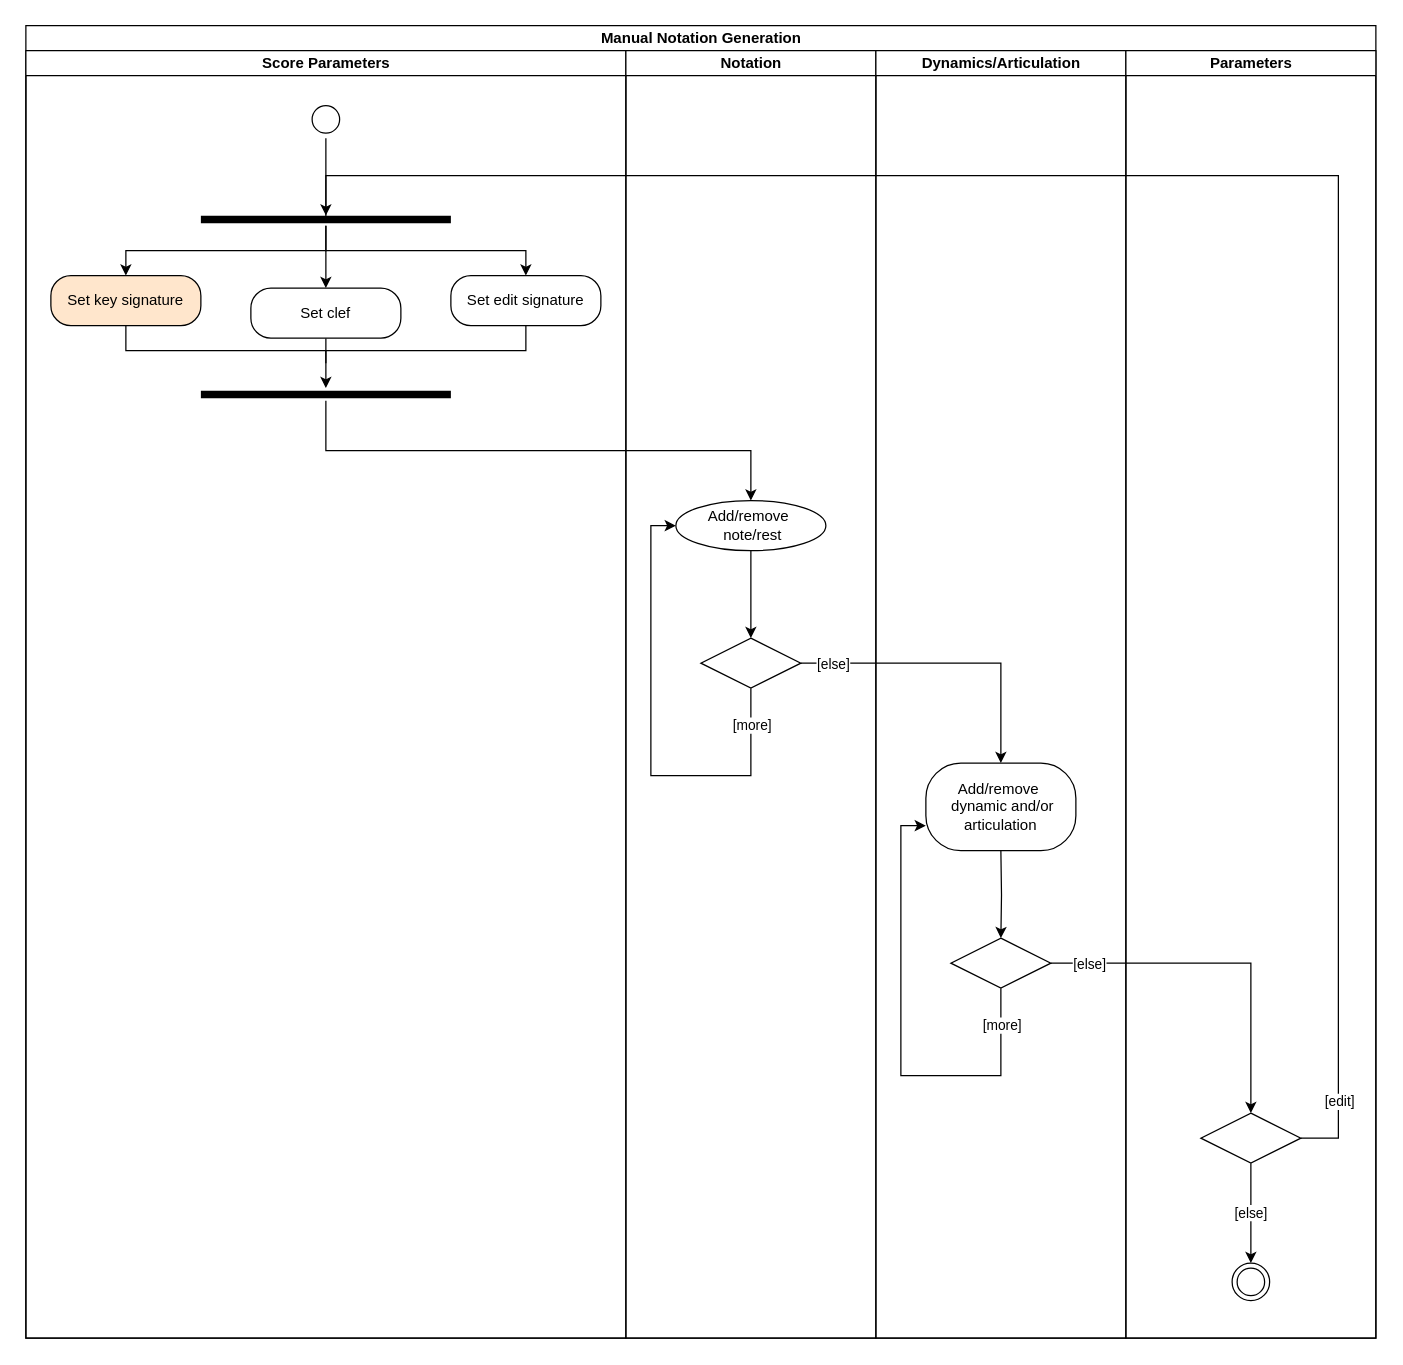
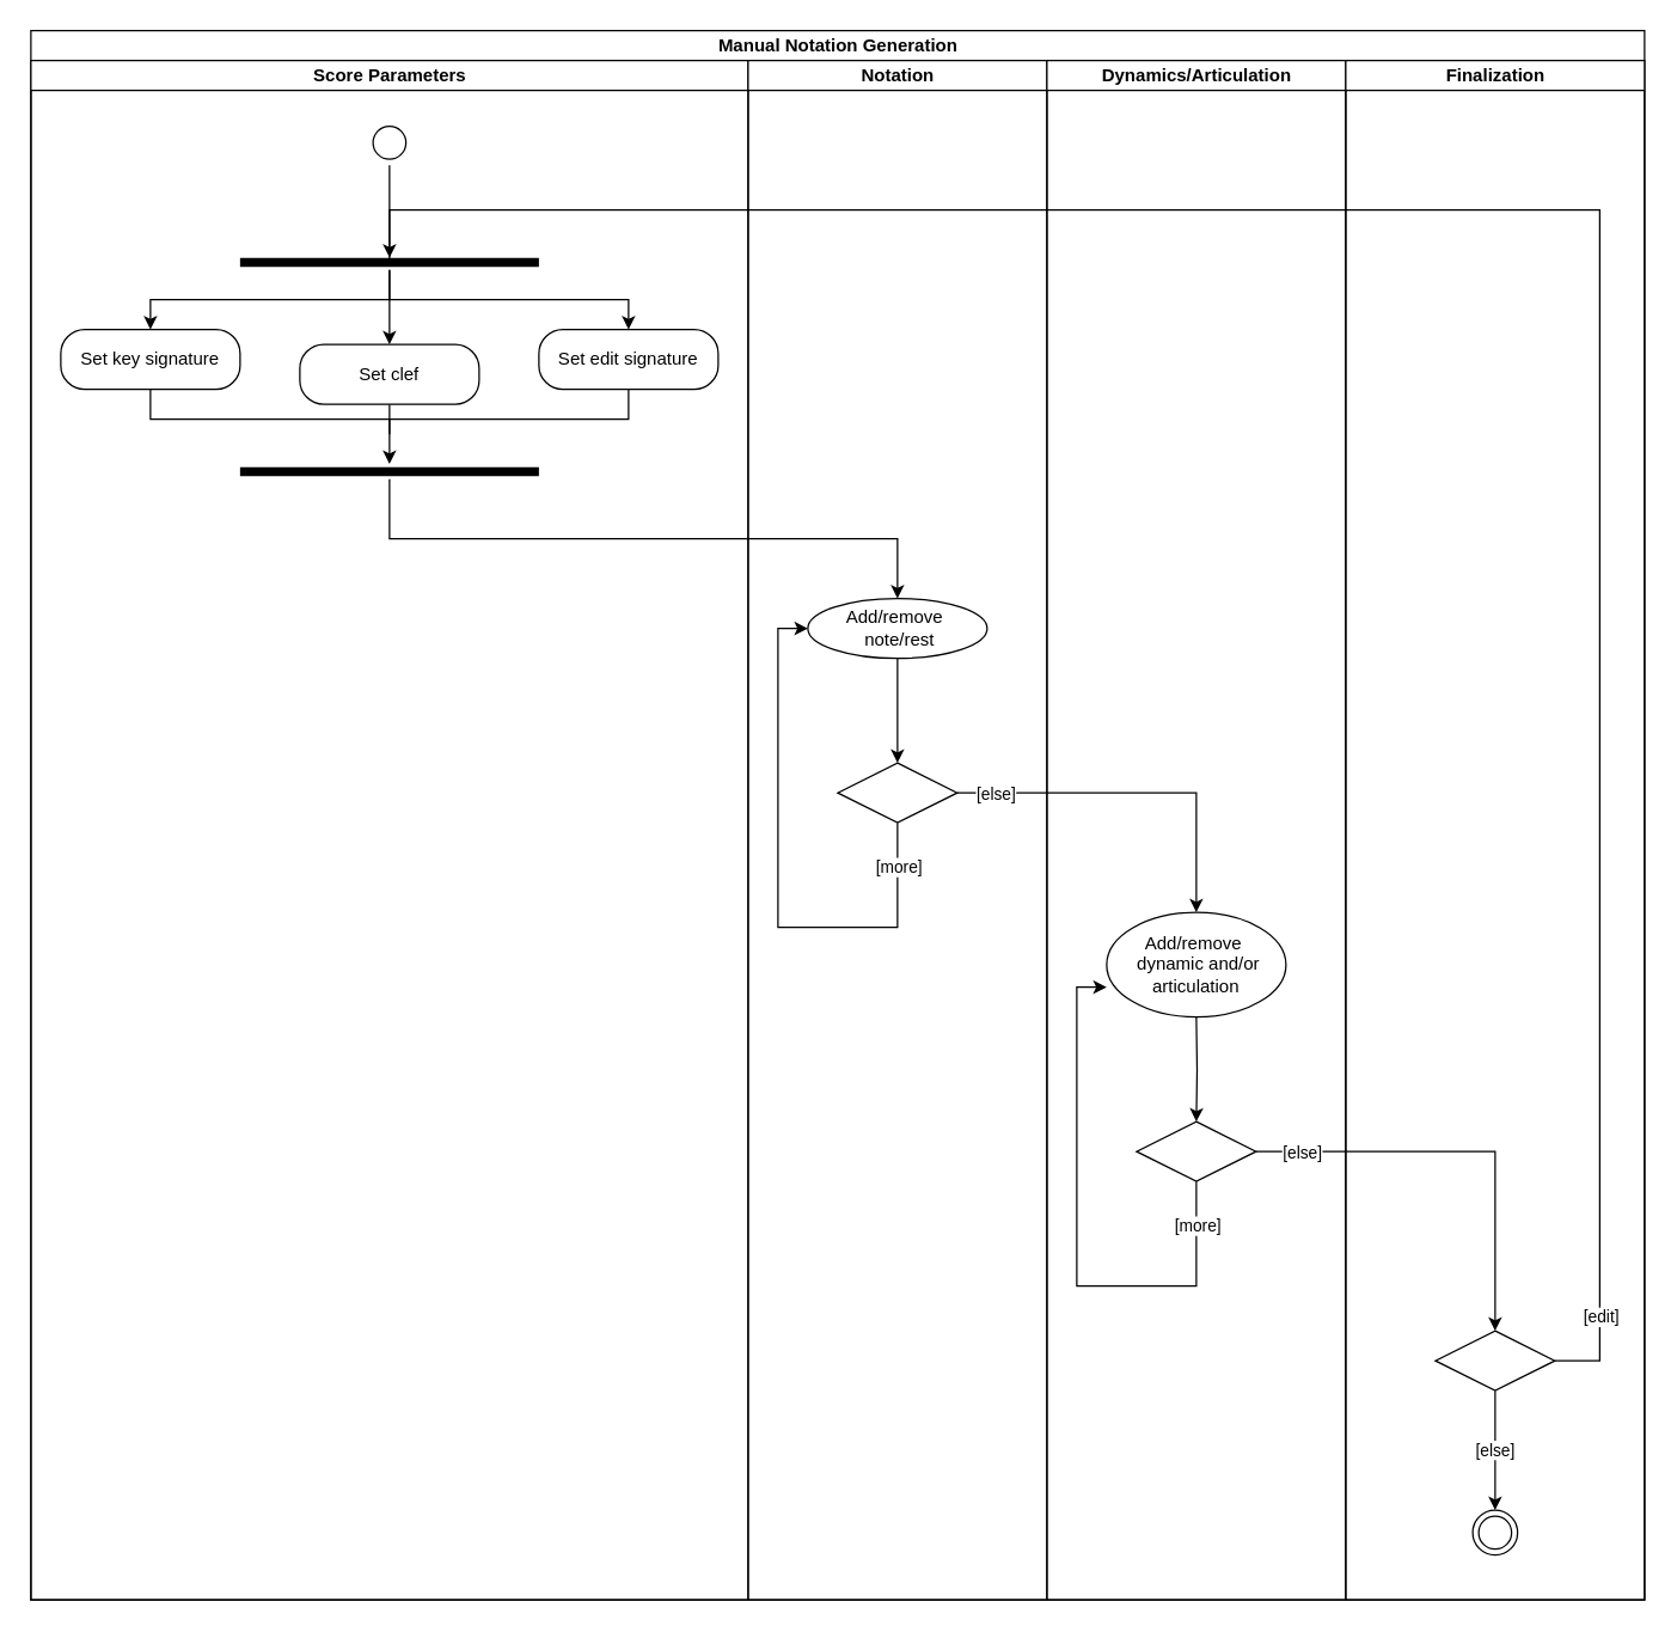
  <mxCell id="0" />
  <mxCell id="1" parent="0" />
  <mxCell id="2" value="Manual Notation Generation" style="swimlane;childLayout=stackLayout;resizeParent=1;resizeParentMax=0;startSize=20;html=1;" parent="1" vertex="1"><mxGeometry x="20" y="20" width="1080" height="1050" as="geometry" /></mxCell>
  <mxCell id="3" value="Score Parameters" style="swimlane;startSize=20;html=1;" parent="2" vertex="1"><mxGeometry y="20" width="480" height="1030" as="geometry" /></mxCell>
  <mxCell id="4" style="edgeStyle=orthogonalEdgeStyle;rounded=0;orthogonalLoop=1;jettySize=auto;html=1;exitX=0.5;exitY=1;exitDx=0;exitDy=0;endArrow=none;endFill=0;" edge="1" parent="3" source="5"><mxGeometry relative="1" as="geometry"><mxPoint x="240" y="250" as="targetPoint" /><Array as="points"><mxPoint x="80" y="240" /><mxPoint x="240" y="240" /></Array></mxGeometry></mxCell>
- <mxCell id="5" value="Set key signature" style="rounded=1;whiteSpace=wrap;html=1;arcSize=40;fillColor=#ffe6cc;" parent="3" vertex="1"><mxGeometry x="20" y="180" width="120" height="40" as="geometry" /></mxCell>
+ <mxCell id="5" value="Set key signature" style="rounded=1;whiteSpace=wrap;html=1;arcSize=40;" parent="3" vertex="1"><mxGeometry x="20" y="180" width="120" height="40" as="geometry" /></mxCell>
  <mxCell id="6" style="edgeStyle=orthogonalEdgeStyle;rounded=0;orthogonalLoop=1;jettySize=auto;html=1;endArrow=none;endFill=0;" edge="1" parent="3" source="7"><mxGeometry relative="1" as="geometry"><mxPoint x="240" y="240" as="targetPoint" /><Array as="points"><mxPoint x="400" y="240" /></Array></mxGeometry></mxCell>
  <mxCell id="7" value="Set edit signature" style="rounded=1;whiteSpace=wrap;html=1;arcSize=40;" parent="3" vertex="1"><mxGeometry x="340" y="180" width="120" height="40" as="geometry" /></mxCell>
  <mxCell id="8" style="edgeStyle=orthogonalEdgeStyle;rounded=0;orthogonalLoop=1;jettySize=auto;html=1;entryX=0.5;entryY=0;entryDx=0;entryDy=0;" parent="3" source="10" target="5" edge="1"><mxGeometry relative="1" as="geometry" /></mxCell>
  <mxCell id="9" style="edgeStyle=orthogonalEdgeStyle;rounded=0;orthogonalLoop=1;jettySize=auto;html=1;" parent="3" source="10" target="7" edge="1"><mxGeometry relative="1" as="geometry" /></mxCell>
  <mxCell id="10" value="" style="shape=line;html=1;strokeWidth=6;" parent="3" vertex="1"><mxGeometry x="140" y="130" width="200" height="10" as="geometry" /></mxCell>
  <mxCell id="11" value="" style="ellipse;html=1;shape=startState;" parent="3" vertex="1"><mxGeometry x="225" y="40" width="30" height="30" as="geometry" /></mxCell>
  <mxCell id="12" value="" style="shape=line;html=1;strokeWidth=6;" parent="3" vertex="1"><mxGeometry x="140" y="270" width="200" height="10" as="geometry" /></mxCell>
  <mxCell id="13" style="edgeStyle=orthogonalEdgeStyle;rounded=0;orthogonalLoop=1;jettySize=auto;html=1;entryX=0.5;entryY=0.186;entryDx=0;entryDy=0;entryPerimeter=0;" parent="3" source="11" target="10" edge="1"><mxGeometry relative="1" as="geometry" /></mxCell>
  <mxCell id="14" style="edgeStyle=orthogonalEdgeStyle;rounded=0;orthogonalLoop=1;jettySize=auto;html=1;exitX=0.5;exitY=0;exitDx=0;exitDy=0;endArrow=classic;endFill=1;entryX=0.5;entryY=0;entryDx=0;entryDy=0;" edge="1" parent="3" target="16"><mxGeometry relative="1" as="geometry"><mxPoint x="240" y="160" as="sourcePoint" /></mxGeometry></mxCell>
  <mxCell id="15" style="edgeStyle=orthogonalEdgeStyle;rounded=0;orthogonalLoop=1;jettySize=auto;html=1;exitX=0.5;exitY=1;exitDx=0;exitDy=0;" edge="1" parent="3" source="16" target="12"><mxGeometry relative="1" as="geometry" /></mxCell>
  <mxCell id="16" value="Set clef" style="rounded=1;whiteSpace=wrap;html=1;arcSize=40;" vertex="1" parent="3"><mxGeometry x="180" y="190" width="120" height="40" as="geometry" /></mxCell>
  <mxCell id="17" value="Notation" style="swimlane;startSize=20;html=1;fillColor=default;strokeColor=#000000;" parent="2" vertex="1"><mxGeometry x="480" y="20" width="200" height="1030" as="geometry" /></mxCell>
  <mxCell id="18" style="edgeStyle=orthogonalEdgeStyle;rounded=0;orthogonalLoop=1;jettySize=auto;html=1;entryX=0.5;entryY=0;entryDx=0;entryDy=0;" parent="17" source="19" target="22" edge="1"><mxGeometry relative="1" as="geometry" /></mxCell>
  <mxCell id="19" value="&lt;div&gt;Add/remove&amp;nbsp;&lt;/div&gt;&lt;div&gt;&amp;nbsp;note/rest&lt;/div&gt;" style="ellipse;whiteSpace=wrap;html=1;arcSize=40;" parent="17" vertex="1"><mxGeometry x="40" y="360" width="120" height="40" as="geometry" /></mxCell>
  <mxCell id="20" style="edgeStyle=orthogonalEdgeStyle;rounded=0;orthogonalLoop=1;jettySize=auto;html=1;entryX=0;entryY=0.5;entryDx=0;entryDy=0;" parent="17" source="22" target="19" edge="1"><mxGeometry relative="1" as="geometry"><Array as="points"><mxPoint x="100" y="580" /><mxPoint x="20" y="580" /><mxPoint x="20" y="380" /></Array></mxGeometry></mxCell>
  <mxCell id="21" value="[more]" style="edgeLabel;html=1;align=center;verticalAlign=middle;resizable=0;points=[];" parent="20" vertex="1" connectable="0"><mxGeometry x="-0.767" y="6" relative="1" as="geometry"><mxPoint x="-6" y="-14" as="offset" /></mxGeometry></mxCell>
  <mxCell id="22" value="" style="rhombus;whiteSpace=wrap;html=1;" parent="17" vertex="1"><mxGeometry x="60" y="470" width="80" height="40" as="geometry" /></mxCell>
  <mxCell id="23" value="Dynamics/Articulation" style="swimlane;startSize=20;html=1;" parent="2" vertex="1"><mxGeometry x="680" y="20" width="200" height="1030" as="geometry" /></mxCell>
- <mxCell id="24" value="&lt;div&gt;Add/remove&amp;nbsp;&lt;/div&gt;&lt;div&gt;&amp;nbsp;dynamic and/or articulation&lt;/div&gt;" style="rounded=1;whiteSpace=wrap;html=1;arcSize=40;" parent="23" vertex="1"><mxGeometry x="40" y="570" width="120" height="70" as="geometry" /></mxCell>
+ <mxCell id="24" value="&lt;div&gt;Add/remove&amp;nbsp;&lt;/div&gt;&lt;div&gt;&amp;nbsp;dynamic and/or articulation&lt;/div&gt;" style="ellipse;whiteSpace=wrap;html=1;arcSize=40;" parent="23" vertex="1"><mxGeometry x="40" y="570" width="120" height="70" as="geometry" /></mxCell>
  <mxCell id="25" style="edgeStyle=orthogonalEdgeStyle;rounded=0;orthogonalLoop=1;jettySize=auto;html=1;entryX=0.5;entryY=0;entryDx=0;entryDy=0;" parent="23" target="28" edge="1"><mxGeometry relative="1" as="geometry"><mxPoint x="100" y="640" as="sourcePoint" /></mxGeometry></mxCell>
  <mxCell id="26" style="edgeStyle=orthogonalEdgeStyle;rounded=0;orthogonalLoop=1;jettySize=auto;html=1;entryX=0;entryY=0.5;entryDx=0;entryDy=0;" parent="23" source="28" edge="1"><mxGeometry relative="1" as="geometry"><mxPoint x="40" y="620" as="targetPoint" /><Array as="points"><mxPoint x="100" y="820" /><mxPoint x="20" y="820" /><mxPoint x="20" y="620" /></Array></mxGeometry></mxCell>
  <mxCell id="27" value="[more]" style="edgeLabel;html=1;align=center;verticalAlign=middle;resizable=0;points=[];" parent="26" vertex="1" connectable="0"><mxGeometry x="-0.767" y="6" relative="1" as="geometry"><mxPoint x="-6" y="-14" as="offset" /></mxGeometry></mxCell>
  <mxCell id="28" value="" style="rhombus;whiteSpace=wrap;html=1;" parent="23" vertex="1"><mxGeometry x="60" y="710" width="80" height="40" as="geometry" /></mxCell>
  <mxCell id="29" value="" style="edgeStyle=orthogonalEdgeStyle;rounded=0;orthogonalLoop=1;jettySize=auto;html=1;exitX=1;exitY=0.5;exitDx=0;exitDy=0;" parent="2" source="22" target="24" edge="1"><mxGeometry relative="1" as="geometry"><Array as="points"><mxPoint x="620" y="510" /></Array></mxGeometry></mxCell>
  <mxCell id="30" value="[else]" style="edgeLabel;html=1;align=center;verticalAlign=middle;resizable=0;points=[];" parent="29" vertex="1" connectable="0"><mxGeometry x="0.166" y="-6" relative="1" as="geometry"><mxPoint x="-115" y="-6" as="offset" /></mxGeometry></mxCell>
  <mxCell id="31" value="" style="edgeStyle=orthogonalEdgeStyle;rounded=0;orthogonalLoop=1;jettySize=auto;html=1;exitX=1;exitY=0.5;exitDx=0;exitDy=0;entryX=0.5;entryY=0;entryDx=0;entryDy=0;" parent="2" source="28" target="35" edge="1"><mxGeometry relative="1" as="geometry"><mxPoint x="690" y="640" as="sourcePoint" /><mxPoint x="820.0" y="860" as="targetPoint" /><Array as="points"><mxPoint x="980" y="750" /></Array></mxGeometry></mxCell>
  <mxCell id="32" value="[else]" style="edgeLabel;html=1;align=center;verticalAlign=middle;resizable=0;points=[];" parent="31" vertex="1" connectable="0"><mxGeometry x="0.166" y="-6" relative="1" as="geometry"><mxPoint x="-124" y="-3" as="offset" /></mxGeometry></mxCell>
- <mxCell id="33" value="Parameters" style="swimlane;startSize=20;html=1;" parent="2" vertex="1"><mxGeometry x="880" y="20" width="200" height="1030" as="geometry" /></mxCell>
+ <mxCell id="33" value="Finalization" style="swimlane;startSize=20;html=1;" parent="2" vertex="1"><mxGeometry x="880" y="20" width="200" height="1030" as="geometry" /></mxCell>
  <mxCell id="34" value="[else]" style="edgeStyle=orthogonalEdgeStyle;rounded=0;orthogonalLoop=1;jettySize=auto;html=1;" parent="33" source="35" target="36" edge="1"><mxGeometry relative="1" as="geometry" /></mxCell>
  <mxCell id="35" value="" style="rhombus;whiteSpace=wrap;html=1;" parent="33" vertex="1"><mxGeometry x="60" y="850" width="80" height="40" as="geometry" /></mxCell>
  <mxCell id="36" value="" style="ellipse;html=1;shape=endState;" parent="33" vertex="1"><mxGeometry x="85" y="970" width="30" height="30" as="geometry" /></mxCell>
  <mxCell id="37" style="edgeStyle=orthogonalEdgeStyle;rounded=0;orthogonalLoop=1;jettySize=auto;html=1;entryX=0.5;entryY=0;entryDx=0;entryDy=0;" edge="1" parent="2" source="12" target="19"><mxGeometry relative="1" as="geometry"><Array as="points"><mxPoint x="240" y="340" /><mxPoint x="580" y="340" /></Array></mxGeometry></mxCell>
  <mxCell id="38" style="edgeStyle=orthogonalEdgeStyle;rounded=0;orthogonalLoop=1;jettySize=auto;html=1;exitX=1;exitY=0.5;exitDx=0;exitDy=0;endArrow=none;endFill=0;entryX=0.51;entryY=0.4;entryDx=0;entryDy=0;entryPerimeter=0;" parent="2" source="35" target="10" edge="1"><mxGeometry relative="1" as="geometry"><mxPoint x="330" y="90" as="targetPoint" /><Array as="points"><mxPoint x="1050" y="890" /><mxPoint x="1050" y="120" /><mxPoint x="240" y="120" /><mxPoint x="240" y="154" /></Array><mxPoint x="1049.8" y="890.0" as="sourcePoint" /></mxGeometry></mxCell>
  <mxCell id="39" value="[edit]" style="edgeLabel;html=1;align=center;verticalAlign=middle;resizable=0;points=[];" parent="38" vertex="1" connectable="0"><mxGeometry x="-0.972" y="-2" relative="1" as="geometry"><mxPoint x="7" y="-32" as="offset" /></mxGeometry></mxCell>
